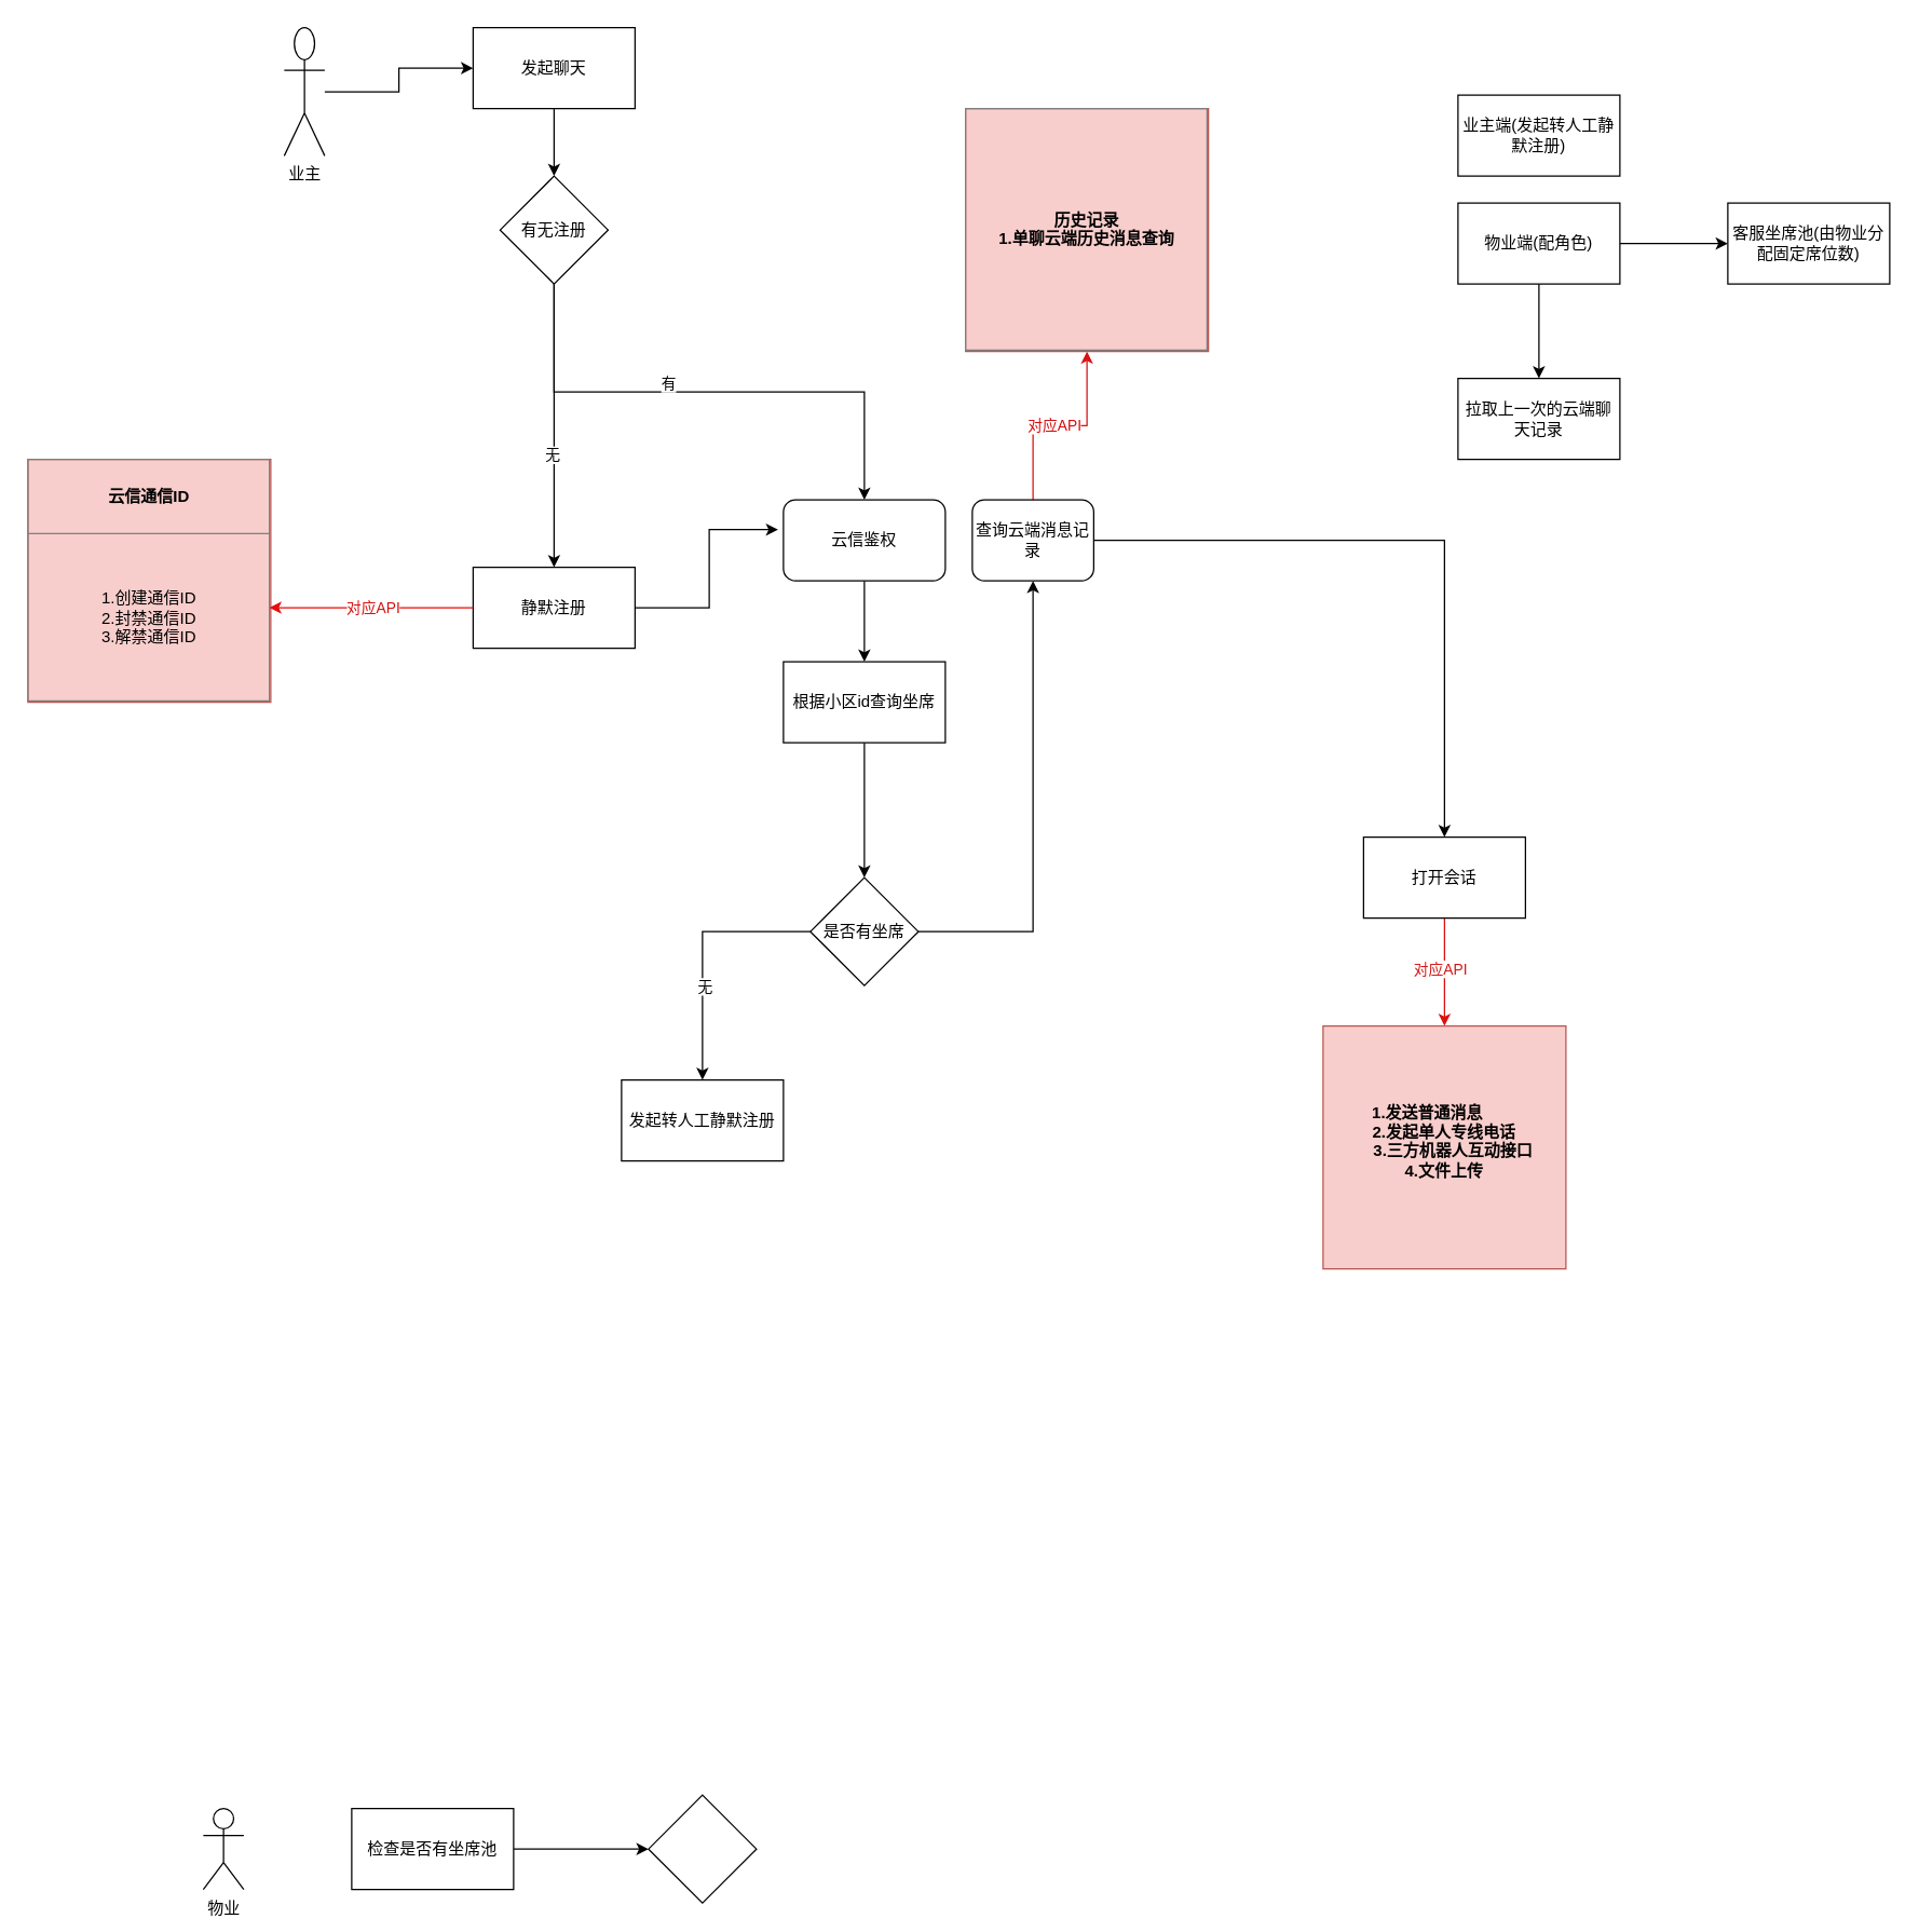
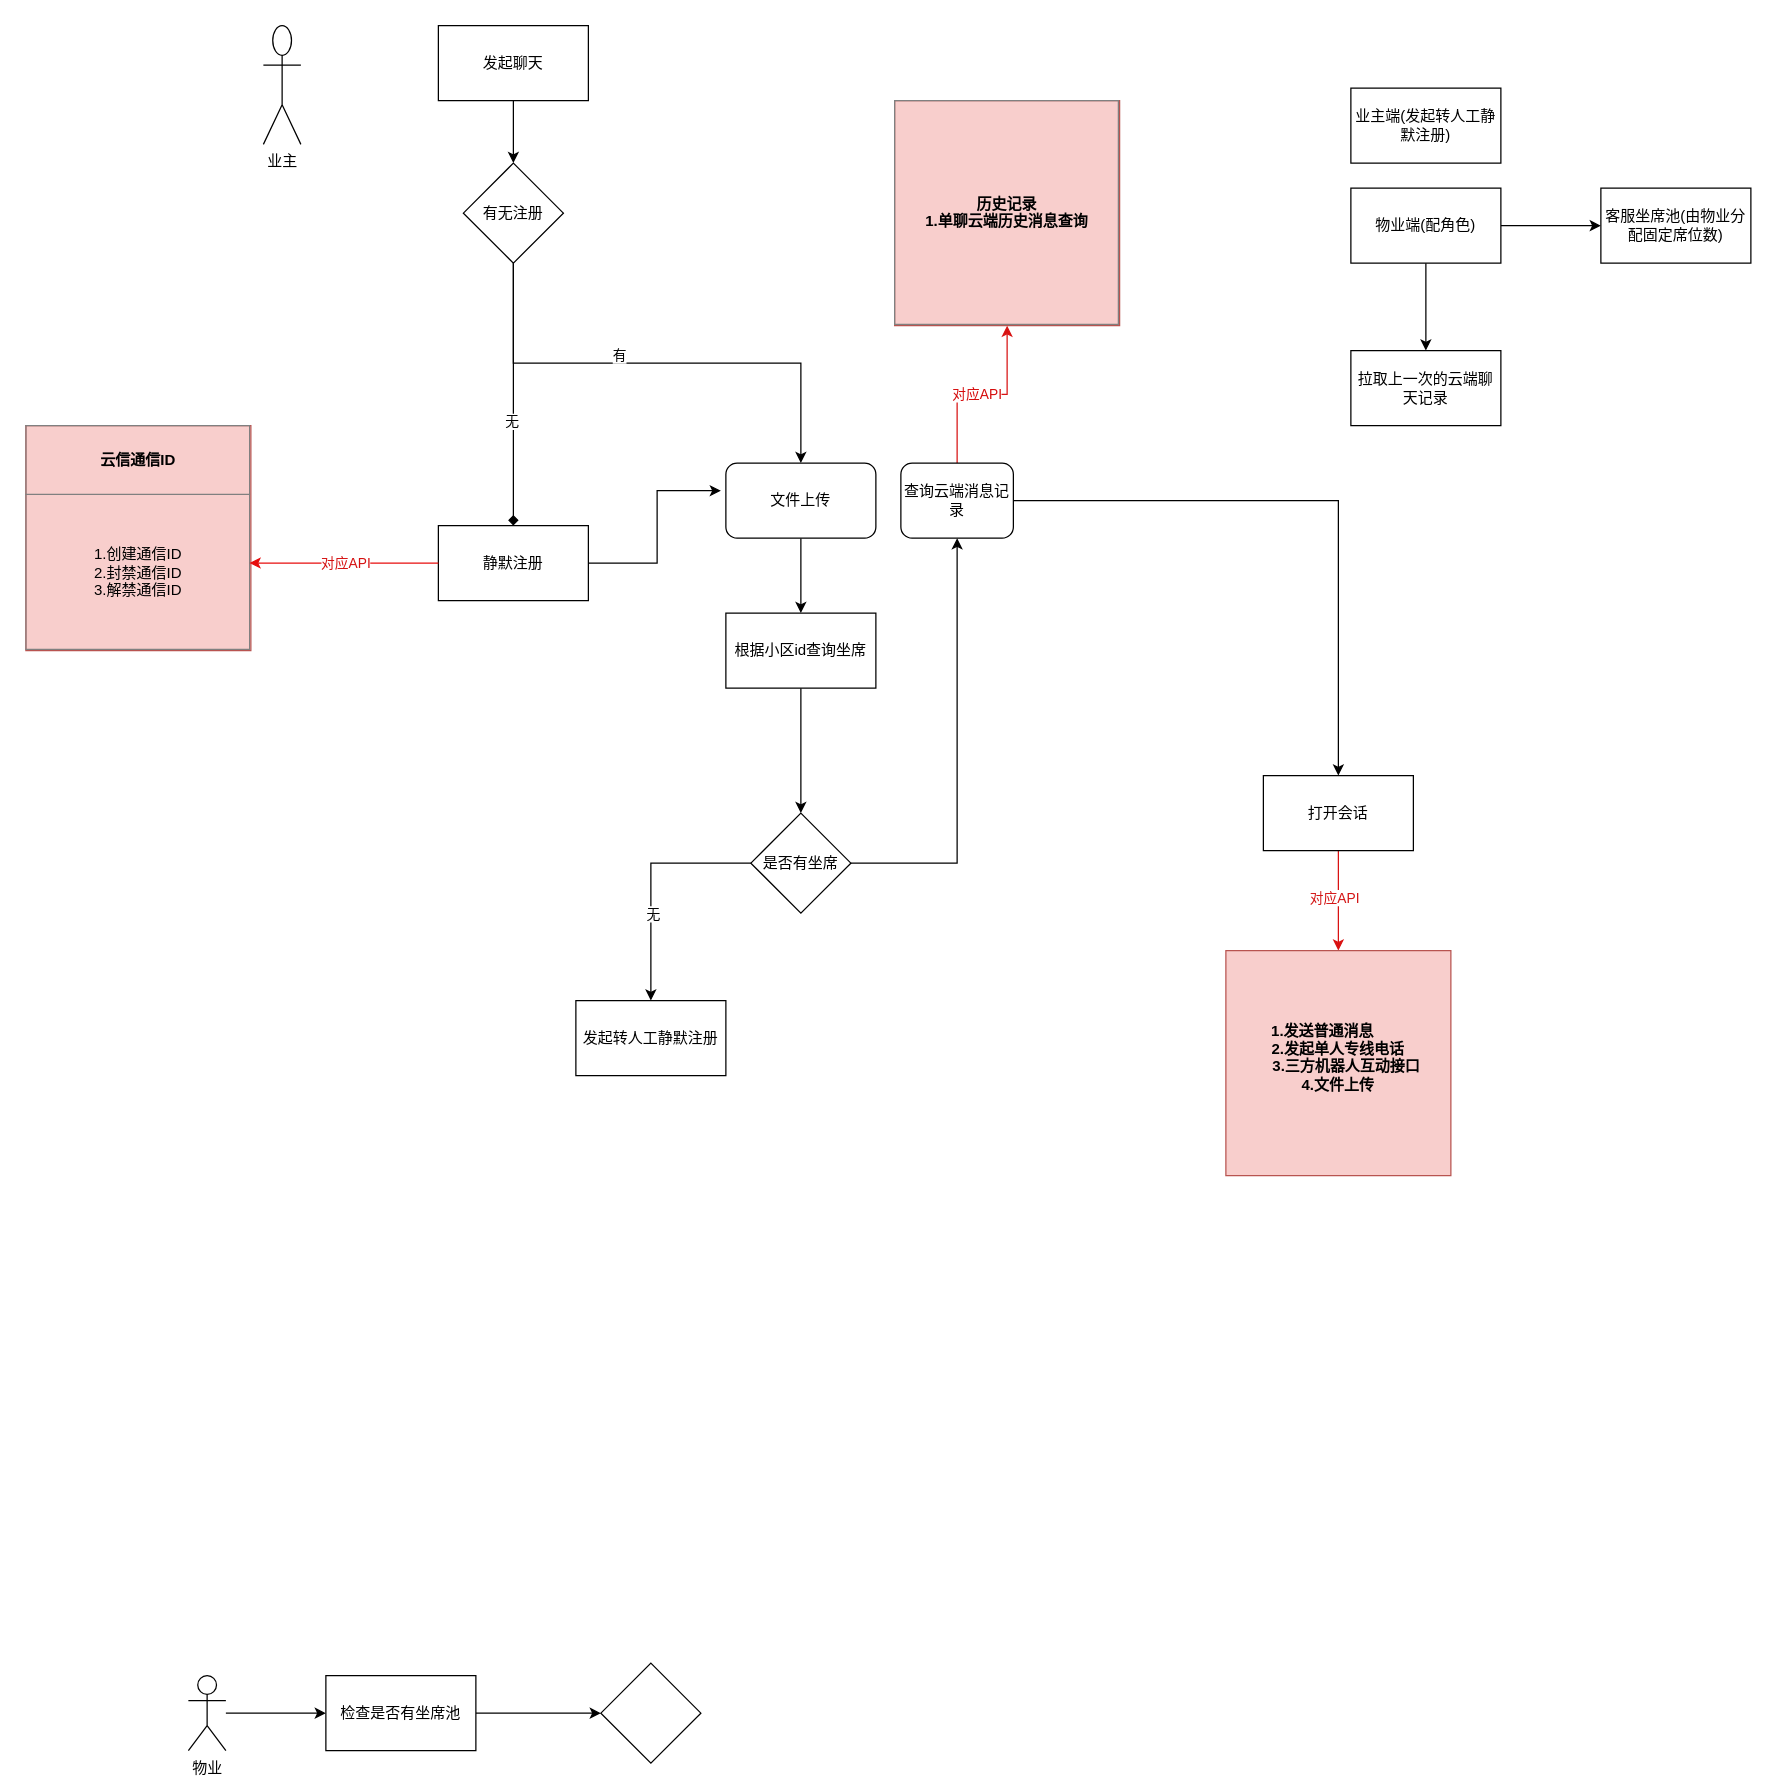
  <mxCell id="0" />
  <mxCell id="1" parent="0" />
  <mxCell id="2" value="&lt;table border=&quot;1&quot; width=&quot;100%&quot; height=&quot;100%&quot; cellpadding=&quot;4&quot; style=&quot;width:100%;height:100%;border-collapse:collapse;&quot;&gt;&lt;tbody&gt;&lt;tr&gt;&lt;th align=&quot;center&quot;&gt;云信通信ID&lt;/th&gt;&lt;/tr&gt;&lt;tr&gt;&lt;td align=&quot;center&quot;&gt;1.创建通信ID&lt;br&gt;2.封禁通信ID&lt;br&gt;3.解禁通信ID&lt;/td&gt;&lt;/tr&gt;&lt;/tbody&gt;&lt;/table&gt;" style="text;html=1;whiteSpace=wrap;strokeColor=#b85450;fillColor=#f8cecc;overflow=fill;" vertex="1" parent="1"><mxGeometry x="20" y="340" width="180" height="180" as="geometry" /></mxCell>
  <mxCell id="3" value="业主端(发起转人工静默注册)" style="whiteSpace=wrap;html=1;" vertex="1" parent="1"><mxGeometry x="1080" y="70" width="120" height="60" as="geometry" /></mxCell>
  <mxCell id="4" value="" style="edgeStyle=orthogonalEdgeStyle;rounded=0;orthogonalLoop=1;jettySize=auto;html=1;" edge="1" parent="1" source="6" target="7"><mxGeometry relative="1" as="geometry" /></mxCell>
  <mxCell id="5" value="" style="edgeStyle=orthogonalEdgeStyle;rounded=0;orthogonalLoop=1;jettySize=auto;html=1;" edge="1" parent="1" source="6" target="8"><mxGeometry relative="1" as="geometry" /></mxCell>
  <mxCell id="6" value="物业端(配角色)" style="whiteSpace=wrap;html=1;" vertex="1" parent="1"><mxGeometry x="1080" y="150" width="120" height="60" as="geometry" /></mxCell>
  <mxCell id="7" value="客服坐席池(由物业分配固定席位数)" style="whiteSpace=wrap;html=1;" vertex="1" parent="1"><mxGeometry x="1280" y="150" width="120" height="60" as="geometry" /></mxCell>
  <mxCell id="8" value="拉取上一次的云端聊天记录" style="whiteSpace=wrap;html=1;" vertex="1" parent="1"><mxGeometry x="1080" y="280" width="120" height="60" as="geometry" /></mxCell>
- <mxCell id="9" value="" style="edgeStyle=orthogonalEdgeStyle;rounded=0;orthogonalLoop=1;jettySize=auto;html=1;" edge="1" parent="1" source="10" target="11"><mxGeometry relative="1" as="geometry" /></mxCell>
  <mxCell id="10" value="业主" style="shape=umlActor;verticalLabelPosition=bottom;verticalAlign=top;html=1;outlineConnect=0;" vertex="1" parent="1"><mxGeometry x="210" y="20" width="30" height="95" as="geometry" /></mxCell>
  <mxCell id="11" value="发起聊天" style="whiteSpace=wrap;html=1;verticalAlign=middle;" vertex="1" parent="1"><mxGeometry x="350" y="20" width="120" height="60" as="geometry" /></mxCell>
- <mxCell id="12" value="" style="edgeStyle=orthogonalEdgeStyle;rounded=0;orthogonalLoop=1;jettySize=auto;html=1;" edge="1" parent="1" source="16" target="18"><mxGeometry relative="1" as="geometry" /></mxCell>
+ <mxCell id="12" value="" style="edgeStyle=orthogonalEdgeStyle;rounded=0;orthogonalLoop=1;jettySize=auto;html=1;endArrow=diamond;" edge="1" parent="1" source="16" target="18"><mxGeometry relative="1" as="geometry" /></mxCell>
  <mxCell id="13" value="无" style="edgeLabel;html=1;align=center;verticalAlign=middle;resizable=0;points=[];" vertex="1" connectable="0" parent="12"><mxGeometry x="0.2" y="-2" relative="1" as="geometry"><mxPoint as="offset" /></mxGeometry></mxCell>
  <mxCell id="14" style="edgeStyle=orthogonalEdgeStyle;rounded=0;orthogonalLoop=1;jettySize=auto;html=1;exitX=1;exitY=0.5;exitDx=0;exitDy=0;" edge="1" parent="1" source="16"><mxGeometry relative="1" as="geometry"><mxPoint x="640" y="370" as="targetPoint" /><Array as="points"><mxPoint x="410" y="170" /><mxPoint x="410" y="290" /><mxPoint x="640" y="290" /></Array></mxGeometry></mxCell>
  <mxCell id="15" value="有" style="edgeLabel;html=1;align=center;verticalAlign=middle;resizable=0;points=[];" vertex="1" connectable="0" parent="14"><mxGeometry x="-0.342" y="-2" relative="1" as="geometry"><mxPoint x="86" y="-2" as="offset" /></mxGeometry></mxCell>
  <mxCell id="16" value="&lt;div style=&quot;text-align: justify;&quot;&gt;&lt;span style=&quot;background-color: initial;&quot;&gt;有无注册&lt;/span&gt;&lt;/div&gt;" style="rhombus;whiteSpace=wrap;html=1;verticalAlign=middle;" vertex="1" parent="1"><mxGeometry x="370" y="130" width="80" height="80" as="geometry" /></mxCell>
  <mxCell id="17" value="" style="edgeStyle=orthogonalEdgeStyle;rounded=0;orthogonalLoop=1;jettySize=auto;html=1;entryX=-0.033;entryY=0.367;entryDx=0;entryDy=0;entryPerimeter=0;" edge="1" parent="1" source="18" target="44"><mxGeometry relative="1" as="geometry"><mxPoint x="600" y="400" as="targetPoint" /></mxGeometry></mxCell>
  <mxCell id="18" value="静默注册" style="whiteSpace=wrap;html=1;" vertex="1" parent="1"><mxGeometry x="350" y="420" width="120" height="60" as="geometry" /></mxCell>
  <mxCell id="19" style="edgeStyle=orthogonalEdgeStyle;rounded=0;orthogonalLoop=1;jettySize=auto;html=1;" edge="1" parent="1" source="36" target="25"><mxGeometry relative="1" as="geometry" /></mxCell>
  <mxCell id="20" value="" style="edgeStyle=orthogonalEdgeStyle;rounded=0;orthogonalLoop=1;jettySize=auto;html=1;" edge="1" parent="1" source="21" target="36"><mxGeometry relative="1" as="geometry" /></mxCell>
  <mxCell id="21" value="根据小区id查询坐席" style="whiteSpace=wrap;html=1;" vertex="1" parent="1"><mxGeometry x="580" y="490" width="120" height="60" as="geometry" /></mxCell>
  <mxCell id="22" style="edgeStyle=orthogonalEdgeStyle;rounded=0;orthogonalLoop=1;jettySize=auto;html=1;" edge="1" parent="1" source="25" target="33"><mxGeometry relative="1" as="geometry" /></mxCell>
  <mxCell id="23" style="edgeStyle=orthogonalEdgeStyle;rounded=0;orthogonalLoop=1;jettySize=auto;html=1;exitX=0.5;exitY=0;exitDx=0;exitDy=0;strokeColor=#d81313;" edge="1" parent="1" source="25" target="40"><mxGeometry relative="1" as="geometry" /></mxCell>
  <mxCell id="24" value="对应API" style="edgeLabel;html=1;align=center;verticalAlign=middle;resizable=0;points=[];fontColor=#d50b0b;" vertex="1" connectable="0" parent="23"><mxGeometry x="-0.073" y="1" relative="1" as="geometry"><mxPoint as="offset" /></mxGeometry></mxCell>
  <mxCell id="25" value="查询云端消息记录" style="rounded=1;whiteSpace=wrap;html=1;" vertex="1" parent="1"><mxGeometry x="720" y="370" width="90" height="60" as="geometry" /></mxCell>
+ <mxCell id="26" value="" style="edgeStyle=orthogonalEdgeStyle;rounded=0;orthogonalLoop=1;jettySize=auto;html=1;" edge="1" parent="1" source="27" target="29"><mxGeometry relative="1" as="geometry" /></mxCell>
  <mxCell id="27" value="物业" style="shape=umlActor;verticalLabelPosition=bottom;verticalAlign=top;html=1;outlineConnect=0;" vertex="1" parent="1"><mxGeometry x="150" y="1340" width="30" height="60" as="geometry" /></mxCell>
  <mxCell id="28" value="" style="edgeStyle=orthogonalEdgeStyle;rounded=0;orthogonalLoop=1;jettySize=auto;html=1;" edge="1" parent="1" source="29" target="30"><mxGeometry relative="1" as="geometry" /></mxCell>
  <mxCell id="29" value="检查是否有坐席池" style="whiteSpace=wrap;html=1;verticalAlign=middle;" vertex="1" parent="1"><mxGeometry x="260" y="1340" width="120" height="60" as="geometry" /></mxCell>
  <mxCell id="30" value="" style="rhombus;whiteSpace=wrap;html=1;" vertex="1" parent="1"><mxGeometry x="480" y="1330" width="80" height="80" as="geometry" /></mxCell>
  <mxCell id="31" value="" style="edgeStyle=orthogonalEdgeStyle;rounded=0;orthogonalLoop=1;jettySize=auto;html=1;strokeColor=#d91212;" edge="1" parent="1" source="33"><mxGeometry relative="1" as="geometry"><mxPoint x="1070" y="760" as="targetPoint" /></mxGeometry></mxCell>
  <mxCell id="32" value="&lt;font color=&quot;#d41616&quot;&gt;对应API&lt;/font&gt;" style="edgeLabel;html=1;align=center;verticalAlign=middle;resizable=0;points=[];" vertex="1" connectable="0" parent="31"><mxGeometry x="-0.081" y="-4" relative="1" as="geometry"><mxPoint as="offset" /></mxGeometry></mxCell>
  <mxCell id="33" value="打开会话" style="whiteSpace=wrap;html=1;" vertex="1" parent="1"><mxGeometry x="1010" y="620" width="120" height="60" as="geometry" /></mxCell>
  <mxCell id="34" value="" style="edgeStyle=orthogonalEdgeStyle;rounded=0;orthogonalLoop=1;jettySize=auto;html=1;" edge="1" parent="1" source="36" target="37"><mxGeometry relative="1" as="geometry" /></mxCell>
  <mxCell id="35" value="无" style="edgeLabel;html=1;align=center;verticalAlign=middle;resizable=0;points=[];" vertex="1" connectable="0" parent="34"><mxGeometry x="0.263" y="1" relative="1" as="geometry"><mxPoint as="offset" /></mxGeometry></mxCell>
  <mxCell id="36" value="是否有坐席" style="rhombus;whiteSpace=wrap;html=1;" vertex="1" parent="1"><mxGeometry x="600" y="650" width="80" height="80" as="geometry" /></mxCell>
  <mxCell id="37" value="发起转人工静默注册" style="whiteSpace=wrap;html=1;" vertex="1" parent="1"><mxGeometry x="460" y="800" width="120" height="60" as="geometry" /></mxCell>
  <mxCell id="38" style="edgeStyle=orthogonalEdgeStyle;rounded=0;orthogonalLoop=1;jettySize=auto;html=1;exitX=0;exitY=0.5;exitDx=0;exitDy=0;entryX=0.994;entryY=0.611;entryDx=0;entryDy=0;entryPerimeter=0;fontColor=#d41616;strokeColor=#e70d0d;" edge="1" parent="1" source="18" target="2"><mxGeometry relative="1" as="geometry" /></mxCell>
  <mxCell id="39" value="&lt;font color=&quot;#d51010&quot;&gt;对应API&lt;/font&gt;" style="edgeLabel;html=1;align=center;verticalAlign=middle;resizable=0;points=[];" vertex="1" connectable="0" parent="38"><mxGeometry x="-0.007" relative="1" as="geometry"><mxPoint as="offset" /></mxGeometry></mxCell>
  <mxCell id="40" value="&lt;table border=&quot;1&quot; width=&quot;100%&quot; height=&quot;100%&quot; cellpadding=&quot;4&quot; style=&quot;width:100%;height:100%;border-collapse:collapse;&quot;&gt;&lt;tbody&gt;&lt;tr&gt;&lt;th align=&quot;center&quot;&gt;历史记录&lt;br&gt;1.单聊云端历史消息查询&lt;br&gt;&lt;/th&gt;&lt;/tr&gt;&lt;/tbody&gt;&lt;/table&gt;" style="text;html=1;whiteSpace=wrap;strokeColor=#b85450;fillColor=#f8cecc;overflow=fill;" vertex="1" parent="1"><mxGeometry x="715" y="80" width="180" height="180" as="geometry" /></mxCell>
  <mxCell id="41" value="&lt;div&gt;&lt;span style=&quot;font-weight: 700; text-align: center;&quot;&gt;&lt;br&gt;&lt;/span&gt;&lt;/div&gt;&lt;span style=&quot;font-weight: 700; text-align: center;&quot;&gt;&lt;div&gt;&lt;span style=&quot;font-weight: 700; text-align: center;&quot;&gt;&lt;br&gt;&lt;/span&gt;&lt;/div&gt;&lt;div&gt;&lt;span style=&quot;font-weight: 700; text-align: center;&quot;&gt;&lt;br&gt;&lt;/span&gt;&lt;/div&gt;&lt;div&gt;&lt;span style=&quot;font-weight: 700; text-align: center;&quot;&gt;&lt;br&gt;&lt;/span&gt;&lt;/div&gt;&lt;span style=&quot;white-space: pre;&quot;&gt;&#09;&lt;/span&gt;&amp;nbsp; &amp;nbsp;1.发送普通消息&lt;/span&gt;&lt;div style=&quot;font-weight: 700; text-align: center;&quot;&gt;2.发起单人专线电话&lt;br&gt;&amp;nbsp; &amp;nbsp; 3.三方机器人互动接口&lt;/div&gt;&lt;div style=&quot;font-weight: 700; text-align: center;&quot;&gt;4.文件上传&lt;/div&gt;" style="text;html=1;whiteSpace=wrap;strokeColor=#b85450;fillColor=#f8cecc;overflow=fill;verticalAlign=middle;" vertex="1" parent="1"><mxGeometry x="980" y="760" width="180" height="180" as="geometry" /></mxCell>
  <mxCell id="42" style="edgeStyle=orthogonalEdgeStyle;rounded=0;orthogonalLoop=1;jettySize=auto;html=1;" edge="1" parent="1" source="11" target="16"><mxGeometry relative="1" as="geometry"><mxPoint x="410" y="200" as="sourcePoint" /></mxGeometry></mxCell>
  <mxCell id="43" style="edgeStyle=orthogonalEdgeStyle;rounded=0;orthogonalLoop=1;jettySize=auto;html=1;exitX=0.5;exitY=1;exitDx=0;exitDy=0;" edge="1" parent="1" source="44" target="21"><mxGeometry relative="1" as="geometry" /></mxCell>
- <mxCell id="44" value="云信鉴权" style="rounded=1;whiteSpace=wrap;html=1;" vertex="1" parent="1"><mxGeometry x="580" y="370" width="120" height="60" as="geometry" /></mxCell>
+ <mxCell id="44" value="文件上传" style="rounded=1;whiteSpace=wrap;html=1;" vertex="1" parent="1"><mxGeometry x="580" y="370" width="120" height="60" as="geometry" /></mxCell>
